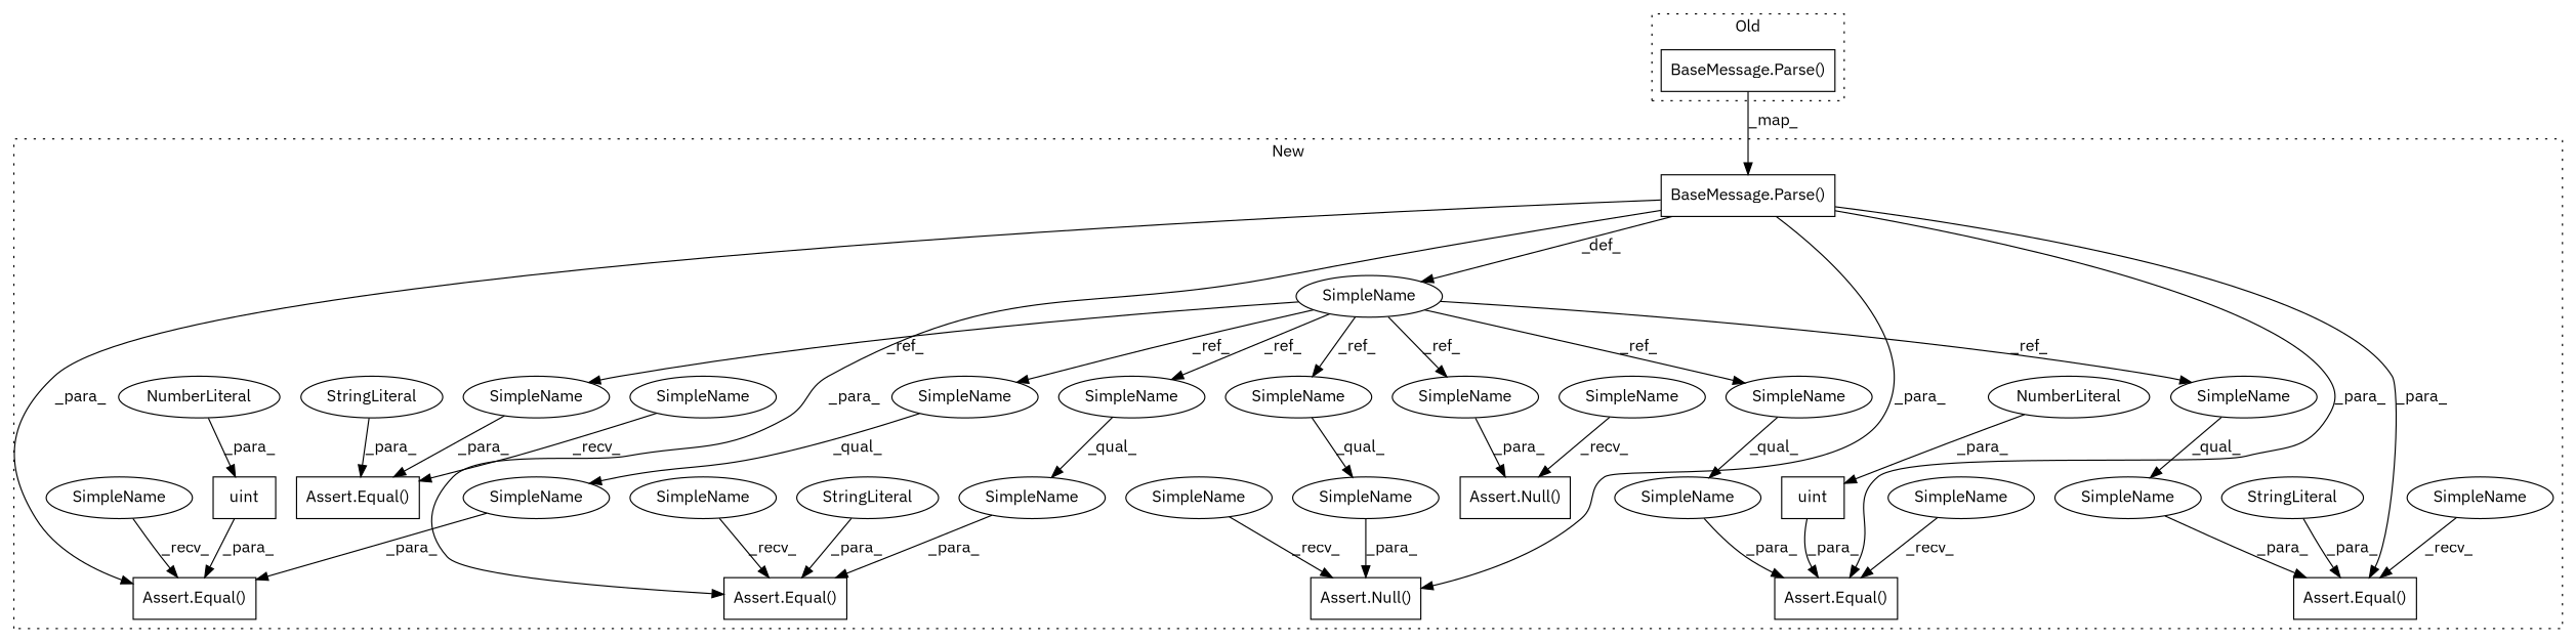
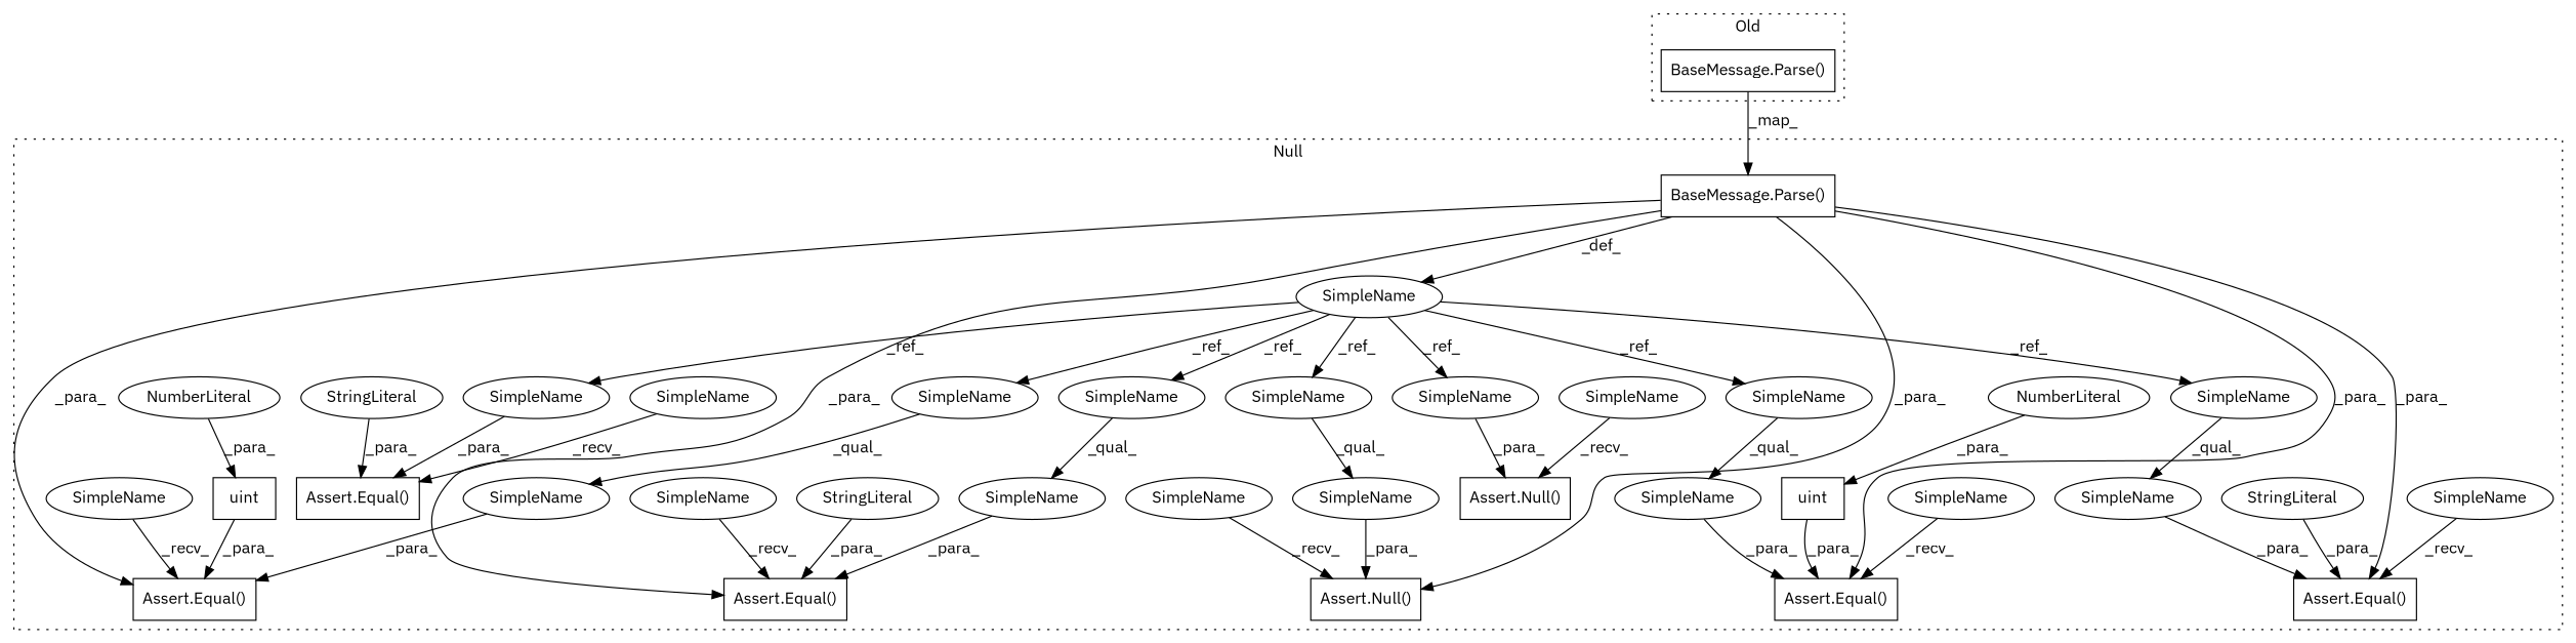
  digraph {
    fontname="IBM Plex Sans"
    node [a=42 l=6 s=11546 shape=ellipse fontname="IBM Plex Sans"]
    edge [fontname="IBM Plex Sans"]
    n1 [a=32 l="36,1" label="BaseMessage.Parse()" s="11061,11120" shape=box]
    n2 [l=17 label=SimpleName s=11029]
    n3 [l=34 label=SimpleName]
    n4 [l=27 label=SimpleName s=11492]
    n5 [a=32 l="6,1" label="Assert.Equal()" s="11474,11519" shape=box]
    n6 [l=24 label=SimpleName s=11428]
    n7 [a=32 l="6,1" label="Assert.Equal()" s="11408,11452" shape=box]
    n8 [l=32 label=SimpleName s=11354]
    n9 [a=32 l="6,1" label="Assert.Equal()" s="11332,11386" shape=box]
    n10 [l=29 label=SimpleName s=11281]
    n11 [a=32 l="6,1" label="Assert.Equal()" s="11236,11310" shape=box]
    n12 [a=32 l="5,38" label="Assert.Null()" s="11155,11177" shape=box]
    n13 [a=11 label=uint s=11414 shape=box]
    n14 [a=34 label=NumberLiteral s=11420]
    n15 [a=11 label=uint s=11480 shape=box]
    n16 [a=34 l=4 label=NumberLiteral s=11486]
    n17 [a=45 l=37 label=StringLiteral s=11242]
    n18 [a=45 l=14 label=StringLiteral s=11338]
    n19 [a=32 l="5,1" label="Assert.Null()" s="11541,11580" shape=box]
    n20 [a=32 l="6,30" label="Assert.Equal()" s="11602,11630" shape=box]
    n21 [a=45 l=3 label=StringLiteral s=11608]
    n22 [label=SimpleName s=11325]
    n23 [label=SimpleName s=11229]
    n24 [label=SimpleName s=11401]
    n25 [label=SimpleName s=11534]
    n26 [label=SimpleName s=11148]
    n27 [label=SimpleName s=11467]
    n28 [label=SimpleName s=11595]
    n29 [l=17 label=SimpleName s=11354]
    n30 [l=17 label=SimpleName s=11492]
    n31 [l=17 label=SimpleName s=11613]
    n32 [l=17 label=SimpleName s=11428]
    n33 [l=17 label=SimpleName s=11281]
    n34 [l=17 label=SimpleName s=11160]
    n35 [l=17 label=SimpleName]
    n36 [a=32 l="6,1" label="BaseMessage.Parse()" s="8469,8498" shape=box]
    subgraph cluster_1 {
-     label=New
+     label=Null
      style=dotted
      n1
      n2
      n3
      n4
      n5
      n6
      n7
      n8
      n9
      n10
      n11
      n12
      n13
      n14
      n15
      n16
      n17
      n18
      n19
      n20
      n21
      n22
      n23
      n24
      n25
      n26
      n27
      n28
      n29
      n30
      n31
      n32
      n33
      n34
      n35
    }
    subgraph cluster_2 {
      label=Old
      style=dotted
      n36
    }
    n1 -> n2 [label=_def_]
    n1 -> n5 [label=_para_]
    n1 -> n7 [label=_para_]
    n1 -> n9 [label=_para_]
    n1 -> n11 [label=_para_]
    n1 -> n19 [label=_para_]
    n2 -> n29 [label=_ref_]
    n2 -> n30 [label=_ref_]
    n2 -> n31 [label=_ref_]
    n2 -> n32 [label=_ref_]
    n2 -> n33 [label=_ref_]
    n2 -> n34 [label=_ref_]
    n2 -> n35 [label=_ref_]
    n3 -> n19 [label=_para_]
    n4 -> n5 [label=_para_]
    n6 -> n7 [label=_para_]
    n8 -> n9 [label=_para_]
    n10 -> n11 [label=_para_]
    n13 -> n7 [label=_para_]
    n14 -> n13 [label=_para_]
    n15 -> n5 [label=_para_]
    n16 -> n15 [label=_para_]
    n17 -> n11 [label=_para_]
    n18 -> n9 [label=_para_]
    n21 -> n20 [label=_para_]
    n22 -> n9 [label=_recv_]
    n23 -> n11 [label=_recv_]
    n24 -> n7 [label=_recv_]
    n25 -> n19 [label=_recv_]
    n26 -> n12 [label=_recv_]
    n27 -> n5 [label=_recv_]
    n28 -> n20 [label=_recv_]
    n29 -> n8 [label=_qual_]
    n30 -> n4 [label=_qual_]
    n31 -> n20 [label=_para_]
    n32 -> n6 [label=_qual_]
    n33 -> n10 [label=_qual_]
    n34 -> n12 [label=_para_]
    n35 -> n3 [label=_qual_]
    n36 -> n1 [label=_map_]
  }
